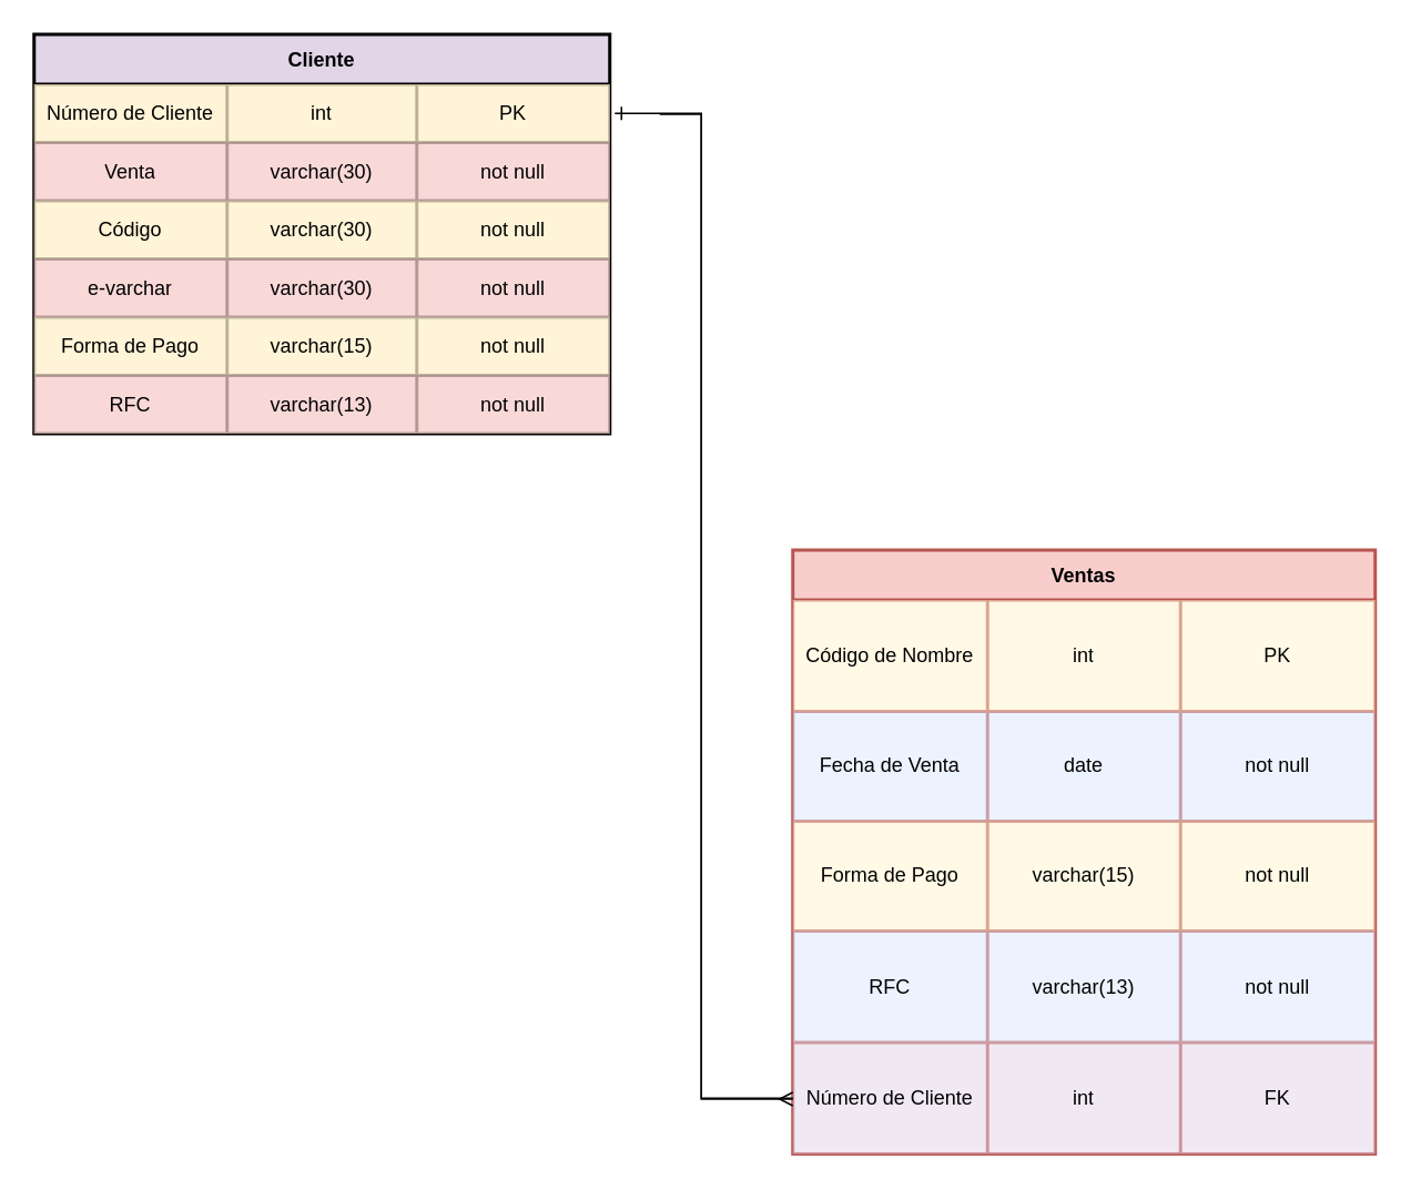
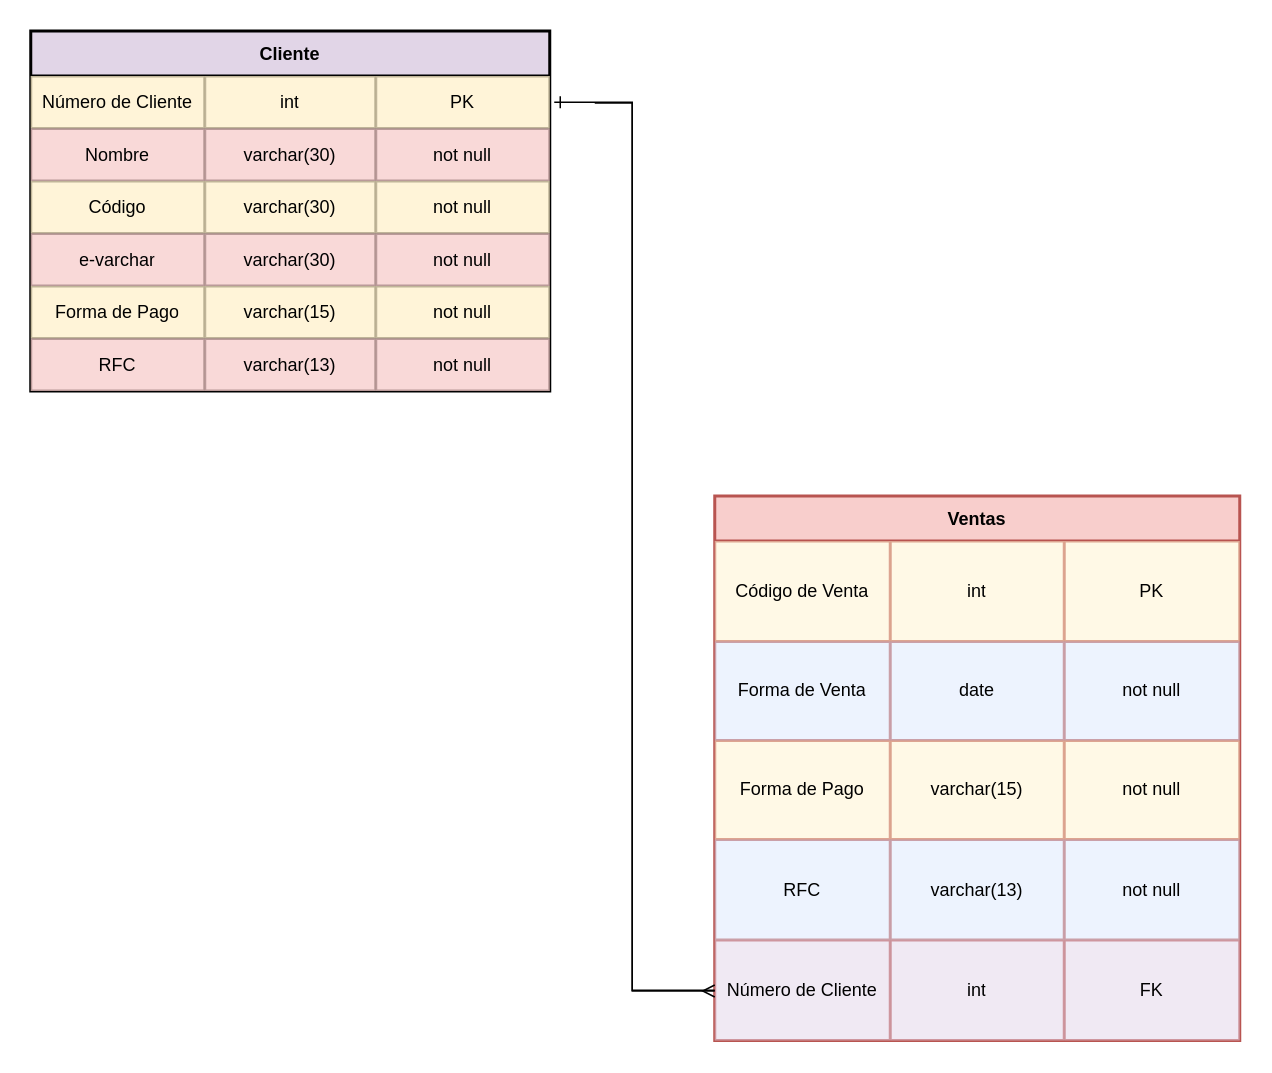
  <mxCell id="0" />
  <mxCell id="1" parent="0" />
  <mxCell id="2" value="Cliente" style="shape=table;startSize=30;container=1;collapsible=0;childLayout=tableLayout;fontStyle=1;align=center;fillColor=#e1d5e7;strokeColor=#000000;strokeWidth=2;" vertex="1" parent="1"><mxGeometry x="20" y="20" width="346" height="240" as="geometry" /></mxCell>
  <mxCell id="3" value="" style="shape=tableRow;horizontal=0;startSize=0;swimlaneHead=0;swimlaneBody=0;top=0;left=0;bottom=0;right=0;collapsible=0;dropTarget=0;fillColor=#fff2cc;points=[[0,0.5],[1,0.5]];portConstraint=eastwest;strokeColor=#000000;strokeWidth=3;perimeterSpacing=3;shadow=0;sketch=0;swimlaneLine=1;opacity=50;gradientColor=none;swimlaneFillColor=none;" vertex="1" parent="2"><mxGeometry y="30" width="346" height="35" as="geometry" /></mxCell>
  <mxCell id="4" value="Número de Cliente" style="shape=partialRectangle;html=1;whiteSpace=wrap;connectable=0;fillColor=#fff2cc;top=0;left=0;bottom=0;right=0;overflow=hidden;strokeColor=#000000;strokeWidth=3;perimeterSpacing=3;shadow=0;sketch=0;swimlaneLine=1;opacity=50;swimlaneFillColor=none;" vertex="1" parent="3"><mxGeometry width="116" height="35" as="geometry"><mxRectangle width="116" height="35" as="alternateBounds" /></mxGeometry></mxCell>
  <mxCell id="5" value="int" style="shape=partialRectangle;html=1;whiteSpace=wrap;connectable=0;fillColor=#fff2cc;top=0;left=0;bottom=0;right=0;overflow=hidden;strokeColor=#000000;strokeWidth=3;perimeterSpacing=3;shadow=0;sketch=0;swimlaneLine=1;opacity=50;swimlaneFillColor=none;" vertex="1" parent="3"><mxGeometry x="116" width="114" height="35" as="geometry"><mxRectangle width="114" height="35" as="alternateBounds" /></mxGeometry></mxCell>
  <mxCell id="6" value="PK" style="shape=partialRectangle;html=1;whiteSpace=wrap;connectable=0;fillColor=#fff2cc;top=0;left=0;bottom=0;right=0;overflow=hidden;strokeColor=#000000;strokeWidth=3;perimeterSpacing=3;shadow=0;sketch=0;swimlaneLine=1;opacity=50;swimlaneFillColor=none;" vertex="1" parent="3"><mxGeometry x="230" width="116" height="35" as="geometry"><mxRectangle width="116" height="35" as="alternateBounds" /></mxGeometry></mxCell>
  <mxCell id="7" value="" style="shape=tableRow;horizontal=0;startSize=0;swimlaneHead=0;swimlaneBody=0;top=0;left=0;bottom=0;right=0;collapsible=0;dropTarget=0;fillColor=#f8cecc;points=[[0,0.5],[1,0.5]];portConstraint=eastwest;strokeColor=#b85450;opacity=50;" vertex="1" parent="2"><mxGeometry y="65" width="346" height="35" as="geometry" /></mxCell>
- <mxCell id="8" value="Venta" style="shape=partialRectangle;html=1;whiteSpace=wrap;connectable=0;fillColor=#f8cecc;top=0;left=0;bottom=0;right=0;overflow=hidden;strokeColor=#b85450;opacity=50;" vertex="1" parent="7"><mxGeometry width="116" height="35" as="geometry"><mxRectangle width="116" height="35" as="alternateBounds" /></mxGeometry></mxCell>
+ <mxCell id="8" value="Nombre" style="shape=partialRectangle;html=1;whiteSpace=wrap;connectable=0;fillColor=#f8cecc;top=0;left=0;bottom=0;right=0;overflow=hidden;strokeColor=#b85450;opacity=50;" vertex="1" parent="7"><mxGeometry width="116" height="35" as="geometry"><mxRectangle width="116" height="35" as="alternateBounds" /></mxGeometry></mxCell>
  <mxCell id="9" value="varchar(30)" style="shape=partialRectangle;html=1;whiteSpace=wrap;connectable=0;fillColor=#f8cecc;top=0;left=0;bottom=0;right=0;overflow=hidden;strokeColor=#b85450;opacity=50;" vertex="1" parent="7"><mxGeometry x="116" width="114" height="35" as="geometry"><mxRectangle width="114" height="35" as="alternateBounds" /></mxGeometry></mxCell>
  <mxCell id="10" value="not null" style="shape=partialRectangle;html=1;whiteSpace=wrap;connectable=0;fillColor=#f8cecc;top=0;left=0;bottom=0;right=0;overflow=hidden;strokeColor=#b85450;opacity=50;" vertex="1" parent="7"><mxGeometry x="230" width="116" height="35" as="geometry"><mxRectangle width="116" height="35" as="alternateBounds" /></mxGeometry></mxCell>
  <mxCell id="11" value="" style="shape=tableRow;horizontal=0;startSize=0;swimlaneHead=0;swimlaneBody=0;top=0;left=0;bottom=0;right=0;collapsible=0;dropTarget=0;fillColor=#fff2cc;points=[[0,0.5],[1,0.5]];portConstraint=eastwest;strokeColor=#000000;strokeWidth=3;shadow=0;sketch=0;opacity=50;gradientColor=none;swimlaneFillColor=#000000;" vertex="1" parent="2"><mxGeometry y="100" width="346" height="35" as="geometry" /></mxCell>
  <mxCell id="12" value="Código" style="shape=partialRectangle;html=1;whiteSpace=wrap;connectable=0;fillColor=#fff2cc;top=0;left=0;bottom=0;right=0;overflow=hidden;strokeColor=#000000;startSize=0;strokeWidth=3;shadow=0;sketch=0;opacity=50;gradientColor=none;swimlaneFillColor=#000000;" vertex="1" parent="11"><mxGeometry width="116" height="35" as="geometry"><mxRectangle width="116" height="35" as="alternateBounds" /></mxGeometry></mxCell>
  <mxCell id="13" value="varchar(30)" style="shape=partialRectangle;html=1;whiteSpace=wrap;connectable=0;fillColor=#fff2cc;top=0;left=0;bottom=0;right=0;overflow=hidden;strokeColor=#000000;startSize=0;strokeWidth=3;shadow=0;sketch=0;opacity=50;gradientColor=none;swimlaneFillColor=#000000;" vertex="1" parent="11"><mxGeometry x="116" width="114" height="35" as="geometry"><mxRectangle width="114" height="35" as="alternateBounds" /></mxGeometry></mxCell>
  <mxCell id="14" value="not null" style="shape=partialRectangle;html=1;whiteSpace=wrap;connectable=0;fillColor=#fff2cc;top=0;left=0;bottom=0;right=0;overflow=hidden;strokeColor=#000000;startSize=0;strokeWidth=3;shadow=0;sketch=0;opacity=50;gradientColor=none;swimlaneFillColor=#000000;" vertex="1" parent="11"><mxGeometry x="230" width="116" height="35" as="geometry"><mxRectangle width="116" height="35" as="alternateBounds" /></mxGeometry></mxCell>
  <mxCell id="15" style="shape=tableRow;horizontal=0;startSize=0;swimlaneHead=0;swimlaneBody=0;top=0;left=0;bottom=0;right=0;collapsible=0;dropTarget=0;fillColor=#f8cecc;points=[[0,0.5],[1,0.5]];portConstraint=eastwest;strokeColor=#b85450;opacity=50;" vertex="1" parent="2"><mxGeometry y="135" width="346" height="35" as="geometry" /></mxCell>
  <mxCell id="16" value="e-varchar" style="shape=partialRectangle;html=1;whiteSpace=wrap;connectable=0;fillColor=#f8cecc;top=0;left=0;bottom=0;right=0;overflow=hidden;strokeColor=#b85450;startSize=0;opacity=50;" vertex="1" parent="15"><mxGeometry width="116" height="35" as="geometry"><mxRectangle width="116" height="35" as="alternateBounds" /></mxGeometry></mxCell>
  <mxCell id="17" value="varchar(30)" style="shape=partialRectangle;html=1;whiteSpace=wrap;connectable=0;fillColor=#f8cecc;top=0;left=0;bottom=0;right=0;overflow=hidden;strokeColor=#b85450;startSize=0;opacity=50;" vertex="1" parent="15"><mxGeometry x="116" width="114" height="35" as="geometry"><mxRectangle width="114" height="35" as="alternateBounds" /></mxGeometry></mxCell>
  <mxCell id="18" value="not null" style="shape=partialRectangle;html=1;whiteSpace=wrap;connectable=0;fillColor=#f8cecc;top=0;left=0;bottom=0;right=0;overflow=hidden;strokeColor=#b85450;startSize=0;opacity=50;" vertex="1" parent="15"><mxGeometry x="230" width="116" height="35" as="geometry"><mxRectangle width="116" height="35" as="alternateBounds" /></mxGeometry></mxCell>
  <mxCell id="19" style="shape=tableRow;horizontal=0;startSize=0;swimlaneHead=0;swimlaneBody=0;top=0;left=0;bottom=0;right=0;collapsible=0;dropTarget=0;fillColor=#fff2cc;points=[[0,0.5],[1,0.5]];portConstraint=eastwest;strokeColor=#000000;strokeWidth=3;shadow=0;sketch=0;opacity=50;gradientColor=none;swimlaneFillColor=#000000;" vertex="1" parent="2"><mxGeometry y="170" width="346" height="35" as="geometry" /></mxCell>
  <mxCell id="20" value="Forma de Pago" style="shape=partialRectangle;html=1;whiteSpace=wrap;connectable=0;fillColor=#fff2cc;top=0;left=0;bottom=0;right=0;overflow=hidden;strokeColor=#000000;startSize=0;strokeWidth=3;shadow=0;sketch=0;opacity=50;gradientColor=none;swimlaneFillColor=#000000;" vertex="1" parent="19"><mxGeometry width="116" height="35" as="geometry"><mxRectangle width="116" height="35" as="alternateBounds" /></mxGeometry></mxCell>
  <mxCell id="21" value="varchar(15)" style="shape=partialRectangle;html=1;whiteSpace=wrap;connectable=0;fillColor=#fff2cc;top=0;left=0;bottom=0;right=0;overflow=hidden;strokeColor=#000000;startSize=0;strokeWidth=3;shadow=0;sketch=0;opacity=50;gradientColor=none;swimlaneFillColor=#000000;" vertex="1" parent="19"><mxGeometry x="116" width="114" height="35" as="geometry"><mxRectangle width="114" height="35" as="alternateBounds" /></mxGeometry></mxCell>
  <mxCell id="22" value="not null" style="shape=partialRectangle;html=1;whiteSpace=wrap;connectable=0;fillColor=#fff2cc;top=0;left=0;bottom=0;right=0;overflow=hidden;strokeColor=#000000;startSize=0;strokeWidth=3;shadow=0;sketch=0;opacity=50;gradientColor=none;swimlaneFillColor=#000000;" vertex="1" parent="19"><mxGeometry x="230" width="116" height="35" as="geometry"><mxRectangle width="116" height="35" as="alternateBounds" /></mxGeometry></mxCell>
  <mxCell id="23" style="shape=tableRow;horizontal=0;startSize=0;swimlaneHead=0;swimlaneBody=0;top=0;left=0;bottom=0;right=0;collapsible=0;dropTarget=0;fillColor=#f8cecc;points=[[0,0.5],[1,0.5]];portConstraint=eastwest;strokeColor=#b85450;opacity=50;" vertex="1" parent="2"><mxGeometry y="205" width="346" height="35" as="geometry" /></mxCell>
  <mxCell id="24" value="RFC" style="shape=partialRectangle;html=1;whiteSpace=wrap;connectable=0;fillColor=#f8cecc;top=0;left=0;bottom=0;right=0;overflow=hidden;strokeColor=#b85450;startSize=0;opacity=50;" vertex="1" parent="23"><mxGeometry width="116" height="35" as="geometry"><mxRectangle width="116" height="35" as="alternateBounds" /></mxGeometry></mxCell>
  <mxCell id="25" value="varchar(13)" style="shape=partialRectangle;html=1;whiteSpace=wrap;connectable=0;fillColor=#f8cecc;top=0;left=0;bottom=0;right=0;overflow=hidden;strokeColor=#b85450;startSize=0;opacity=50;" vertex="1" parent="23"><mxGeometry x="116" width="114" height="35" as="geometry"><mxRectangle width="114" height="35" as="alternateBounds" /></mxGeometry></mxCell>
  <mxCell id="26" value="not null" style="shape=partialRectangle;html=1;whiteSpace=wrap;connectable=0;fillColor=#f8cecc;top=0;left=0;bottom=0;right=0;overflow=hidden;strokeColor=#b85450;startSize=0;opacity=50;" vertex="1" parent="23"><mxGeometry x="230" width="116" height="35" as="geometry"><mxRectangle width="116" height="35" as="alternateBounds" /></mxGeometry></mxCell>
  <mxCell id="27" value="" style="shape=partialRectangle;html=1;whiteSpace=wrap;connectable=0;fillColor=none;top=0;left=0;bottom=0;right=0;overflow=hidden;" vertex="1" parent="1"><mxGeometry x="46" y="160" width="60" height="40" as="geometry"><mxRectangle width="60" height="40" as="alternateBounds" /></mxGeometry></mxCell>
  <mxCell id="28" value="Ventas" style="shape=table;startSize=30;container=1;collapsible=0;childLayout=tableLayout;fontStyle=1;align=center;shadow=0;sketch=0;strokeColor=#b85450;strokeWidth=2;fillColor=#f8cecc;" vertex="1" parent="1"><mxGeometry x="476" y="330" width="350" height="363" as="geometry" /></mxCell>
  <mxCell id="29" value="" style="shape=tableRow;horizontal=0;startSize=0;swimlaneHead=0;swimlaneBody=0;top=0;left=0;bottom=0;right=0;collapsible=0;dropTarget=0;fillColor=#fff2cc;points=[[0,0.5],[1,0.5]];portConstraint=eastwest;shadow=0;sketch=0;strokeColor=#d6b656;strokeWidth=2;opacity=30;" vertex="1" parent="28"><mxGeometry y="30" width="350" height="67" as="geometry" /></mxCell>
- <mxCell id="30" value="Código de Nombre" style="shape=partialRectangle;html=1;whiteSpace=wrap;connectable=0;fillColor=#fff2cc;top=0;left=0;bottom=0;right=0;overflow=hidden;shadow=0;sketch=0;strokeColor=#d6b656;strokeWidth=2;opacity=30;" vertex="1" parent="29"><mxGeometry width="117" height="67" as="geometry"><mxRectangle width="117" height="67" as="alternateBounds" /></mxGeometry></mxCell>
+ <mxCell id="30" value="Código de Venta" style="shape=partialRectangle;html=1;whiteSpace=wrap;connectable=0;fillColor=#fff2cc;top=0;left=0;bottom=0;right=0;overflow=hidden;shadow=0;sketch=0;strokeColor=#d6b656;strokeWidth=2;opacity=30;" vertex="1" parent="29"><mxGeometry width="117" height="67" as="geometry"><mxRectangle width="117" height="67" as="alternateBounds" /></mxGeometry></mxCell>
  <mxCell id="31" value="int" style="shape=partialRectangle;html=1;whiteSpace=wrap;connectable=0;fillColor=#fff2cc;top=0;left=0;bottom=0;right=0;overflow=hidden;shadow=0;sketch=0;strokeColor=#d6b656;strokeWidth=2;opacity=30;" vertex="1" parent="29"><mxGeometry x="117" width="116" height="67" as="geometry"><mxRectangle width="116" height="67" as="alternateBounds" /></mxGeometry></mxCell>
  <mxCell id="32" value="PK" style="shape=partialRectangle;html=1;whiteSpace=wrap;connectable=0;fillColor=#fff2cc;top=0;left=0;bottom=0;right=0;overflow=hidden;shadow=0;sketch=0;strokeColor=#d6b656;strokeWidth=2;opacity=30;" vertex="1" parent="29"><mxGeometry x="233" width="117" height="67" as="geometry"><mxRectangle width="117" height="67" as="alternateBounds" /></mxGeometry></mxCell>
  <mxCell id="33" value="" style="shape=tableRow;horizontal=0;startSize=0;swimlaneHead=0;swimlaneBody=0;top=0;left=0;bottom=0;right=0;collapsible=0;dropTarget=0;fillColor=#dae8fc;points=[[0,0.5],[1,0.5]];portConstraint=eastwest;shadow=0;dashed=1;dashPattern=1 1;sketch=0;strokeColor=#6c8ebf;strokeWidth=2;opacity=30;" vertex="1" parent="28"><mxGeometry y="97" width="350" height="66" as="geometry" /></mxCell>
- <mxCell id="34" value="Fecha de Venta" style="shape=partialRectangle;html=1;whiteSpace=wrap;connectable=0;fillColor=#dae8fc;top=0;left=0;bottom=0;right=0;overflow=hidden;shadow=0;dashed=1;dashPattern=1 1;sketch=0;strokeColor=#6c8ebf;strokeWidth=2;opacity=30;" vertex="1" parent="33"><mxGeometry width="117" height="66" as="geometry"><mxRectangle width="117" height="66" as="alternateBounds" /></mxGeometry></mxCell>
+ <mxCell id="34" value="Forma de Venta" style="shape=partialRectangle;html=1;whiteSpace=wrap;connectable=0;fillColor=#dae8fc;top=0;left=0;bottom=0;right=0;overflow=hidden;shadow=0;dashed=1;dashPattern=1 1;sketch=0;strokeColor=#6c8ebf;strokeWidth=2;opacity=30;" vertex="1" parent="33"><mxGeometry width="117" height="66" as="geometry"><mxRectangle width="117" height="66" as="alternateBounds" /></mxGeometry></mxCell>
  <mxCell id="35" value="date" style="shape=partialRectangle;html=1;whiteSpace=wrap;connectable=0;fillColor=#dae8fc;top=0;left=0;bottom=0;right=0;overflow=hidden;shadow=0;dashed=1;dashPattern=1 1;sketch=0;strokeColor=#6c8ebf;strokeWidth=2;opacity=30;" vertex="1" parent="33"><mxGeometry x="117" width="116" height="66" as="geometry"><mxRectangle width="116" height="66" as="alternateBounds" /></mxGeometry></mxCell>
  <mxCell id="36" value="not null" style="shape=partialRectangle;html=1;whiteSpace=wrap;connectable=0;fillColor=#dae8fc;top=0;left=0;bottom=0;right=0;overflow=hidden;shadow=0;dashed=1;dashPattern=1 1;sketch=0;strokeColor=#6c8ebf;strokeWidth=2;opacity=30;" vertex="1" parent="33"><mxGeometry x="233" width="117" height="66" as="geometry"><mxRectangle width="117" height="66" as="alternateBounds" /></mxGeometry></mxCell>
  <mxCell id="37" style="shape=tableRow;horizontal=0;startSize=0;swimlaneHead=0;swimlaneBody=0;top=0;left=0;bottom=0;right=0;collapsible=0;dropTarget=0;fillColor=#fff2cc;points=[[0,0.5],[1,0.5]];portConstraint=eastwest;shadow=0;dashed=1;dashPattern=1 1;sketch=0;strokeColor=#d6b656;strokeWidth=2;opacity=30;" vertex="1" parent="28"><mxGeometry y="163" width="350" height="66" as="geometry" /></mxCell>
  <mxCell id="38" value="Forma de Pago" style="shape=partialRectangle;html=1;whiteSpace=wrap;connectable=0;fillColor=#fff2cc;top=0;left=0;bottom=0;right=0;overflow=hidden;shadow=0;dashed=1;dashPattern=1 1;sketch=0;strokeColor=#d6b656;strokeWidth=2;startSize=0;opacity=30;" vertex="1" parent="37"><mxGeometry width="117" height="66" as="geometry"><mxRectangle width="117" height="66" as="alternateBounds" /></mxGeometry></mxCell>
  <mxCell id="39" value="varchar(15)" style="shape=partialRectangle;html=1;whiteSpace=wrap;connectable=0;fillColor=#fff2cc;top=0;left=0;bottom=0;right=0;overflow=hidden;shadow=0;dashed=1;dashPattern=1 1;sketch=0;strokeColor=#d6b656;strokeWidth=2;startSize=0;opacity=30;" vertex="1" parent="37"><mxGeometry x="117" width="116" height="66" as="geometry"><mxRectangle width="116" height="66" as="alternateBounds" /></mxGeometry></mxCell>
  <mxCell id="40" value="not null" style="shape=partialRectangle;html=1;whiteSpace=wrap;connectable=0;fillColor=#fff2cc;top=0;left=0;bottom=0;right=0;overflow=hidden;shadow=0;dashed=1;dashPattern=1 1;sketch=0;strokeColor=#d6b656;strokeWidth=2;startSize=0;opacity=30;" vertex="1" parent="37"><mxGeometry x="233" width="117" height="66" as="geometry"><mxRectangle width="117" height="66" as="alternateBounds" /></mxGeometry></mxCell>
  <mxCell id="41" value="" style="shape=tableRow;horizontal=0;startSize=0;swimlaneHead=0;swimlaneBody=0;top=0;left=0;bottom=0;right=0;collapsible=0;dropTarget=0;fillColor=#dae8fc;points=[[0,0.5],[1,0.5]];portConstraint=eastwest;shadow=0;dashed=1;dashPattern=1 1;sketch=0;strokeColor=#6c8ebf;strokeWidth=2;opacity=30;" vertex="1" parent="28"><mxGeometry y="229" width="350" height="67" as="geometry" /></mxCell>
  <mxCell id="42" value="RFC" style="shape=partialRectangle;html=1;whiteSpace=wrap;connectable=0;fillColor=#dae8fc;top=0;left=0;bottom=0;right=0;overflow=hidden;shadow=0;dashed=1;dashPattern=1 1;sketch=0;strokeColor=#6c8ebf;strokeWidth=2;startSize=0;opacity=30;" vertex="1" parent="41"><mxGeometry width="117" height="67" as="geometry"><mxRectangle width="117" height="67" as="alternateBounds" /></mxGeometry></mxCell>
  <mxCell id="43" value="varchar(13)" style="shape=partialRectangle;html=1;whiteSpace=wrap;connectable=0;fillColor=#dae8fc;top=0;left=0;bottom=0;right=0;overflow=hidden;shadow=0;dashed=1;dashPattern=1 1;sketch=0;strokeColor=#6c8ebf;strokeWidth=2;startSize=0;opacity=30;" vertex="1" parent="41"><mxGeometry x="117" width="116" height="67" as="geometry"><mxRectangle width="116" height="67" as="alternateBounds" /></mxGeometry></mxCell>
  <mxCell id="44" value="not null" style="shape=partialRectangle;html=1;whiteSpace=wrap;connectable=0;fillColor=#dae8fc;top=0;left=0;bottom=0;right=0;overflow=hidden;shadow=0;dashed=1;dashPattern=1 1;sketch=0;strokeColor=#6c8ebf;strokeWidth=2;startSize=0;opacity=30;" vertex="1" parent="41"><mxGeometry x="233" width="117" height="67" as="geometry"><mxRectangle width="117" height="67" as="alternateBounds" /></mxGeometry></mxCell>
  <mxCell id="45" style="shape=tableRow;horizontal=0;startSize=0;swimlaneHead=0;swimlaneBody=0;top=0;left=0;bottom=0;right=0;collapsible=0;dropTarget=0;fillColor=#e1d5e7;points=[[0,0.5],[1,0.5]];portConstraint=eastwest;shadow=0;dashed=1;dashPattern=1 1;sketch=0;strokeColor=#9673a6;strokeWidth=2;opacity=30;" vertex="1" parent="28"><mxGeometry y="296" width="350" height="67" as="geometry" /></mxCell>
  <mxCell id="46" value="Número de Cliente" style="shape=partialRectangle;html=1;whiteSpace=wrap;connectable=0;fillColor=#e1d5e7;top=0;left=0;bottom=0;right=0;overflow=hidden;shadow=0;dashed=1;dashPattern=1 1;sketch=0;strokeColor=#9673a6;strokeWidth=2;startSize=0;opacity=30;" vertex="1" parent="45"><mxGeometry width="117" height="67" as="geometry"><mxRectangle width="117" height="67" as="alternateBounds" /></mxGeometry></mxCell>
  <mxCell id="47" value="int" style="shape=partialRectangle;html=1;whiteSpace=wrap;connectable=0;fillColor=#e1d5e7;top=0;left=0;bottom=0;right=0;overflow=hidden;shadow=0;dashed=1;dashPattern=1 1;sketch=0;strokeColor=#9673a6;strokeWidth=2;startSize=0;opacity=30;" vertex="1" parent="45"><mxGeometry x="117" width="116" height="67" as="geometry"><mxRectangle width="116" height="67" as="alternateBounds" /></mxGeometry></mxCell>
  <mxCell id="48" value="FK" style="shape=partialRectangle;html=1;whiteSpace=wrap;connectable=0;fillColor=#e1d5e7;top=0;left=0;bottom=0;right=0;overflow=hidden;shadow=0;dashed=1;dashPattern=1 1;sketch=0;strokeColor=#9673a6;strokeWidth=2;startSize=0;opacity=30;" vertex="1" parent="45"><mxGeometry x="233" width="117" height="67" as="geometry"><mxRectangle width="117" height="67" as="alternateBounds" /></mxGeometry></mxCell>
  <mxCell id="49" style="edgeStyle=orthogonalEdgeStyle;rounded=0;orthogonalLoop=1;jettySize=auto;html=1;endArrow=ERmany;endFill=0;" edge="1" parent="1" target="45"><mxGeometry relative="1" as="geometry"><mxPoint x="396" y="68" as="sourcePoint" /><Array as="points"><mxPoint x="421" y="68" /><mxPoint x="421" y="660" /></Array></mxGeometry></mxCell>
  <mxCell id="50" style="edgeStyle=orthogonalEdgeStyle;rounded=0;orthogonalLoop=1;jettySize=auto;html=1;exitX=0;exitY=0.5;exitDx=0;exitDy=0;entryX=1;entryY=0.5;entryDx=0;entryDy=0;endArrow=ERone;endFill=0;" edge="1" parent="1" source="45" target="3"><mxGeometry relative="1" as="geometry" /></mxCell>
